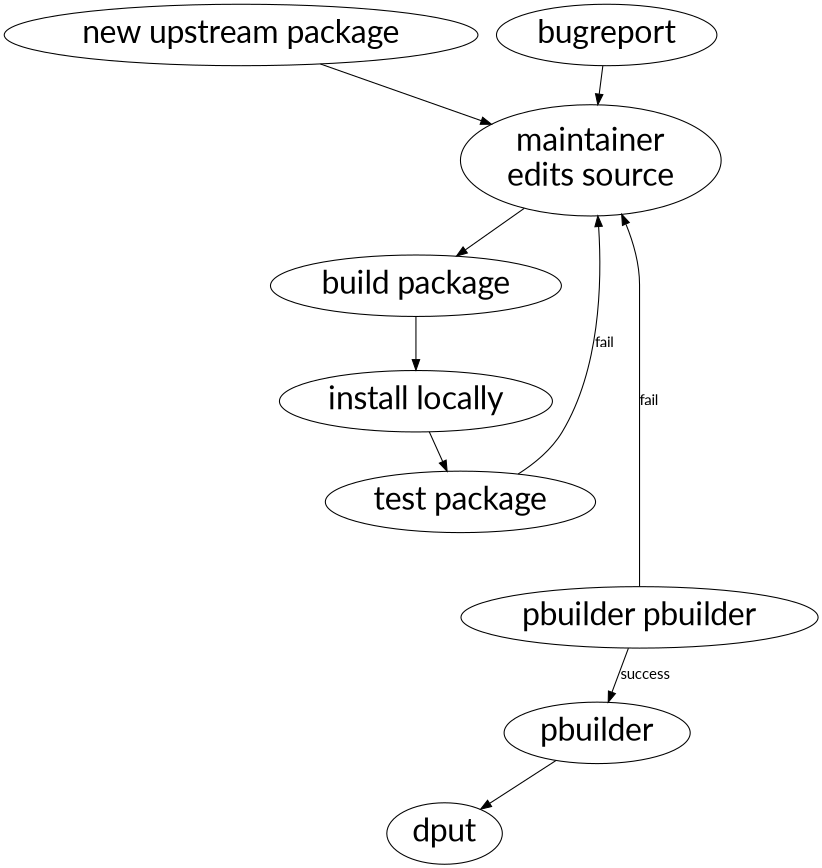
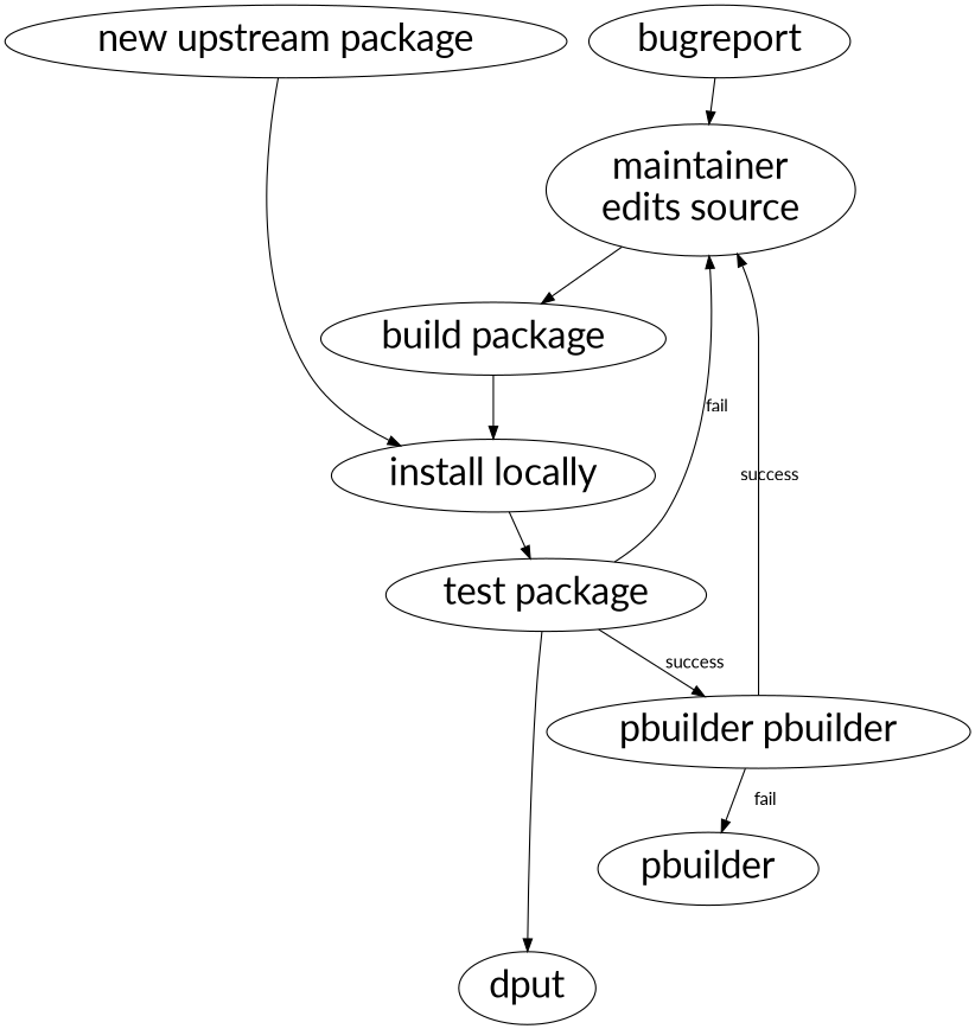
  digraph {
    fontname=Lato
    mindist=1
    node [fontname=Lato fontsize=30]
    edge [fontname=Lato]
    n1 [label="maintainer\nedits source"]
    "build package"
    "install locally"
    bugreport
    "new upstream package"
    "test package"
    n7 [label="pbuilder pbuilder"]
    n8 [label=pbuilder]
    dput
    n1 -> "build package"
    "build package" -> "install locally"
    "install locally" -> "test package"
    bugreport -> n1
-   "new upstream package" -> n1
+   "new upstream package" -> "install locally"
    "test package" -> n1 [label=fail]
-   n7 -> n1 [label=fail]
-   n7 -> n8 [label=success]
-   n8 -> dput
+   "test package" -> n7 [label=success]
+   n7 -> n1 [label=success]
+   n7 -> n8 [label=fail]
+   "test package" -> dput
  }
